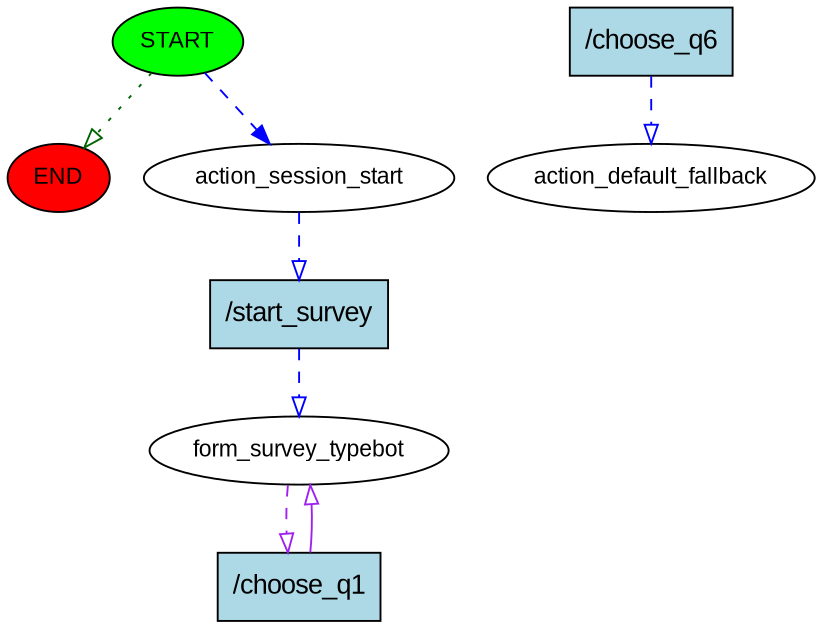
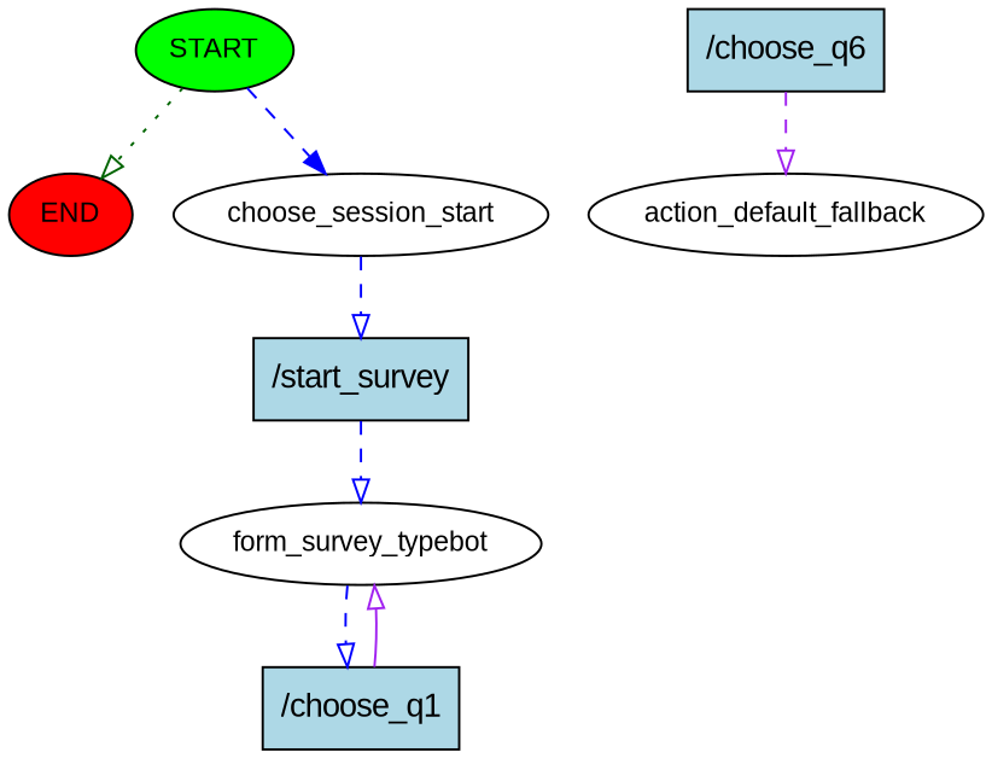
  digraph {
    fontname="Liberation Sans"
    node [fontname="Liberation Sans" fontsize=12 style=filled]
    edge [arrowhead=onormal color=blue fontname="Liberation Sans" style=dashed]
    n1 [fillcolor=green label=START]
    n2 [fillcolor=red label=END]
-   n3 [label=action_session_start style=""]
+   n3 [label=choose_session_start style=""]
    n4 [fillcolor=lightblue label="/start_survey" shape=rect fontsize=""]
    n5 [label=form_survey_typebot style=""]
    n6 [fillcolor=lightblue label="/choose_q1" shape=rect fontsize=""]
    n7 [fillcolor=lightblue label="/choose_q6" shape=rect fontsize=""]
    n8 [label=action_default_fallback style=""]
    n1 -> n2 [color=darkgreen style=dotted]
    n1 -> n3 [arrowhead=normal]
    n3 -> n4
    n4 -> n5
-   n5 -> n6 [color=purple]
+   n5 -> n6
    n6 -> n5 [color=purple style=solid]
-   n7 -> n8
+   n7 -> n8 [color=purple]
  }
